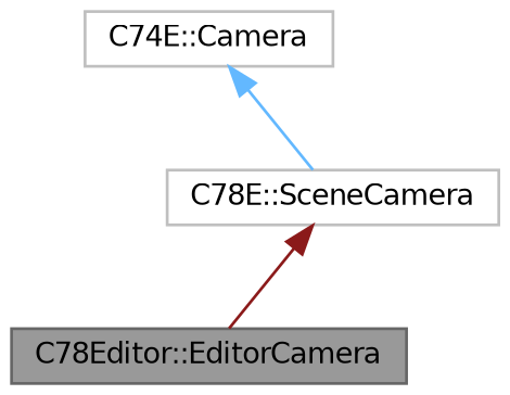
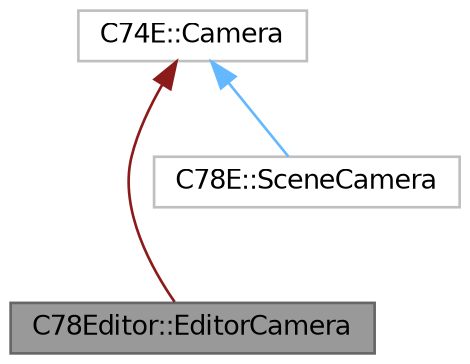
  digraph {
    node [color=grey75 fillcolor=white fontname=Helvetica fontsize=10 shape=box style=filled]
    edge [dir=back fontname=Helvetica fontsize=10 labelfontname=Helvetica labelfontsize=10 style=solid]
    n1 [color=gray40 fillcolor=grey60 fontcolor=black height=0.2 label="C78Editor::EditorCamera" width=0.4]
    n2 [height=0.2 label="C78E::SceneCamera" width=0.4]
    n3 [height=0.2 label="C74E::Camera" width=0.4]
-   n2 -> n1 [color=firebrick4]
+   n3 -> n1 [color=firebrick4]
    n3 -> n2 [color=steelblue1]
  }
